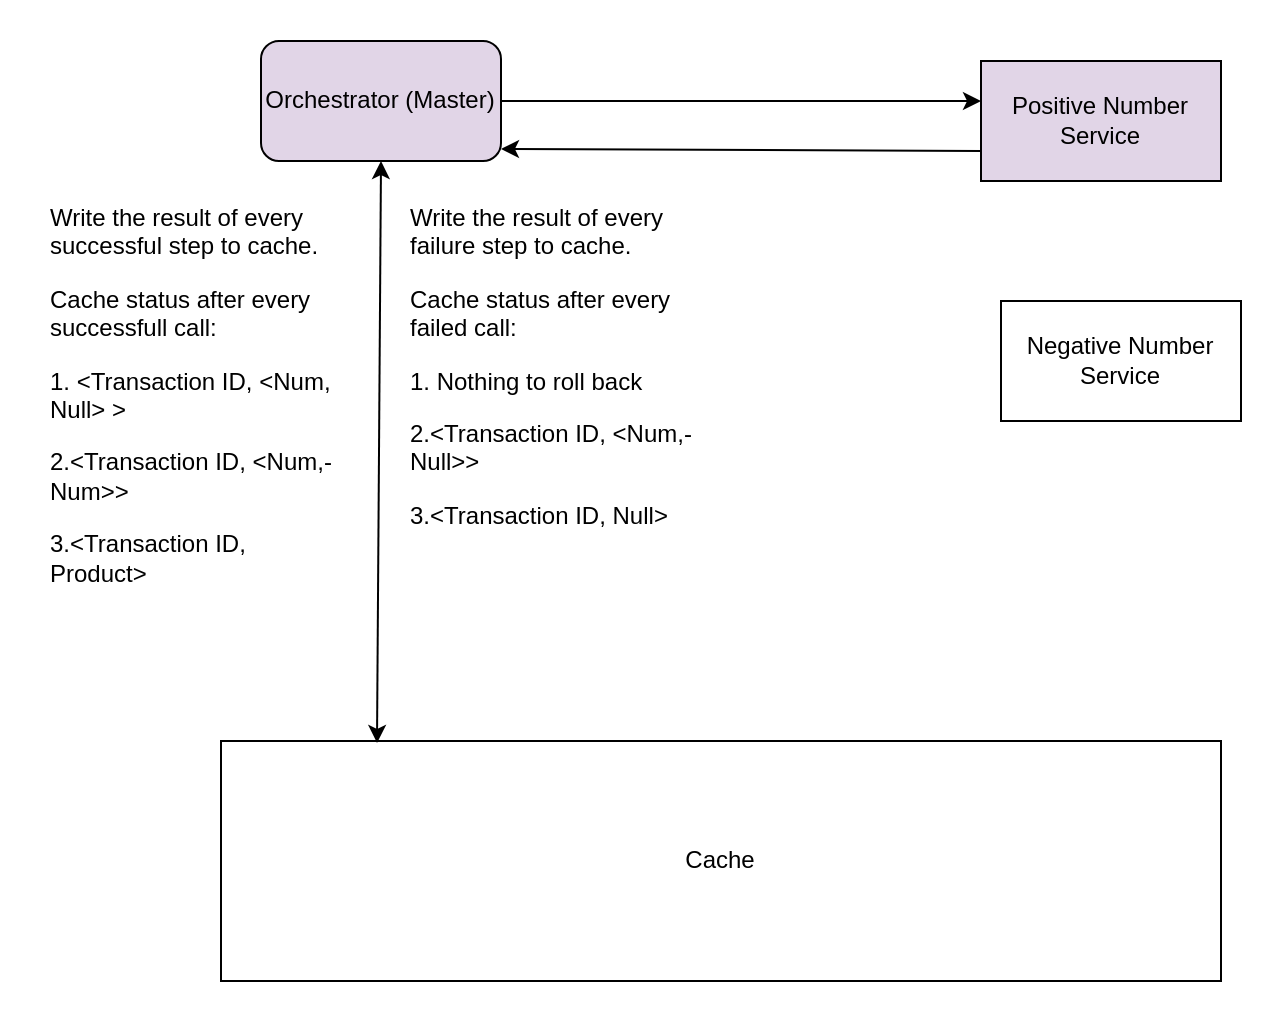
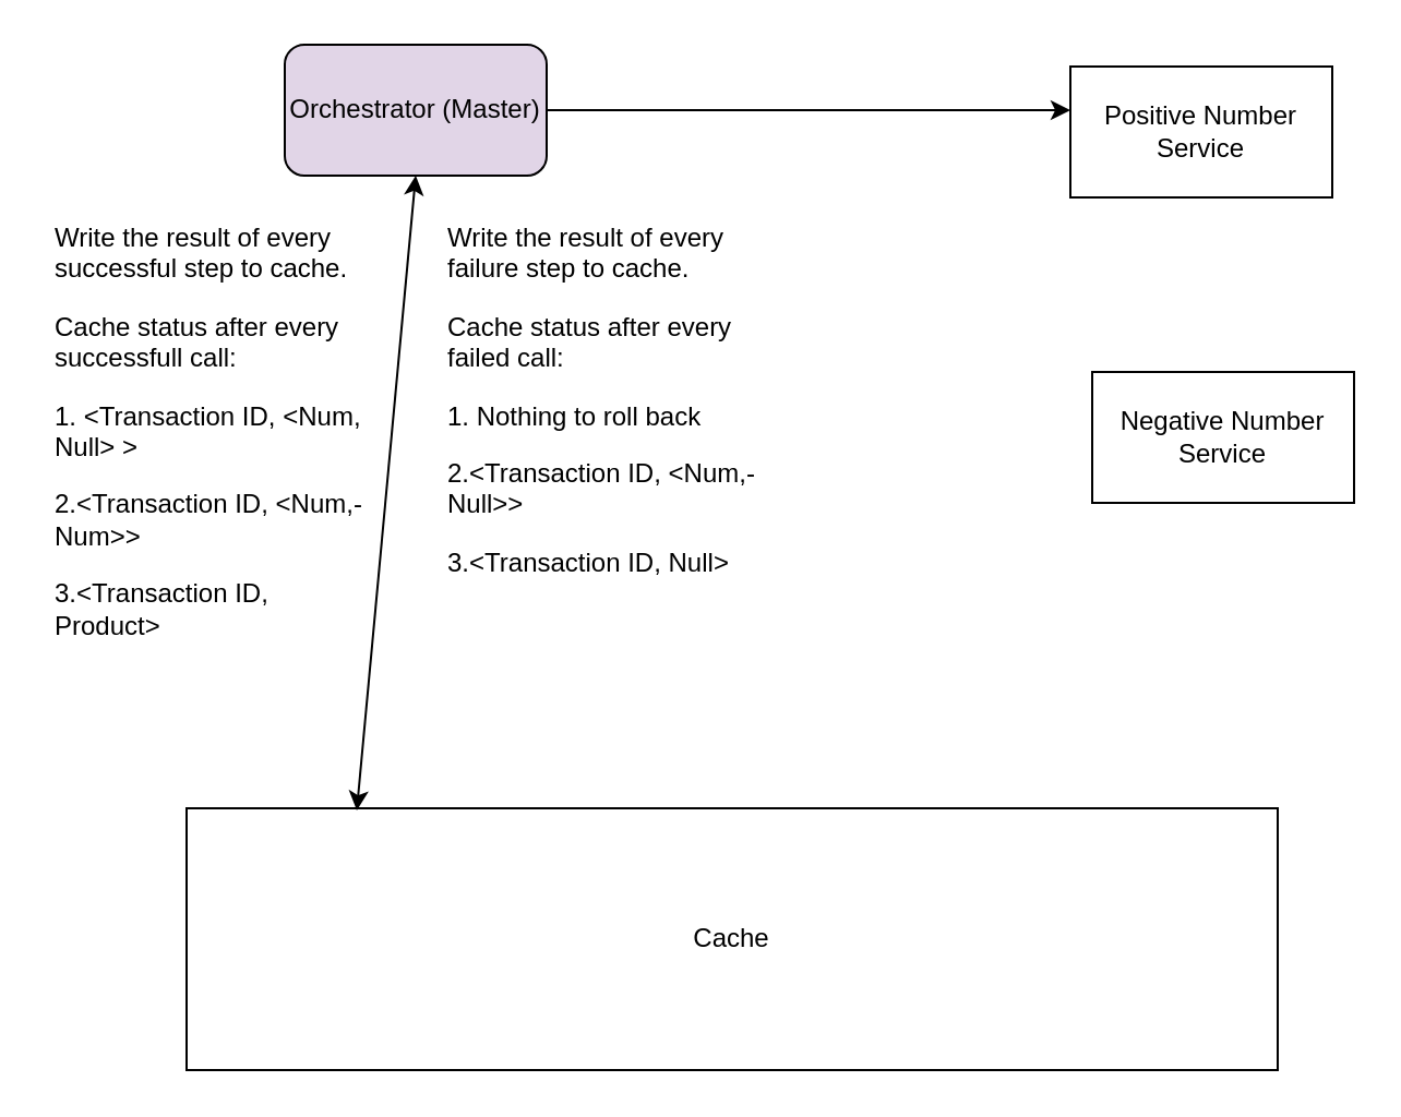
  <mxCell id="0" />
  <mxCell id="1" parent="0" />
- <mxCell id="2" value="Positive Number Service" style="rounded=0;whiteSpace=wrap;html=1;fillColor=#e1d5e7;" parent="1" vertex="1"><mxGeometry x="490" y="30" width="120" height="60" as="geometry" /></mxCell>
- <mxCell id="3" value="Negative Number Service" style="rounded=0;whiteSpace=wrap;html=1;" parent="1" vertex="1"><mxGeometry x="500" y="150" width="120" height="60" as="geometry" /></mxCell>
- <mxCell id="4" value="Cache" style="rounded=0;whiteSpace=wrap;html=1;" parent="1" vertex="1"><mxGeometry x="110" y="370" width="500" height="120" as="geometry" /></mxCell>
+ <mxCell id="2" value="Positive Number Service" style="rounded=0;whiteSpace=wrap;html=1;" parent="1" vertex="1"><mxGeometry x="490" y="30" width="120" height="60" as="geometry" /></mxCell>
+ <mxCell id="3" value="Negative Number Service" style="rounded=0;whiteSpace=wrap;html=1;" parent="1" vertex="1"><mxGeometry x="500" y="170" width="120" height="60" as="geometry" /></mxCell>
+ <mxCell id="4" value="Cache" style="rounded=0;whiteSpace=wrap;html=1;" parent="1" vertex="1"><mxGeometry x="85" y="370" width="500" height="120" as="geometry" /></mxCell>
  <mxCell id="5" style="edgeStyle=orthogonalEdgeStyle;rounded=0;orthogonalLoop=1;jettySize=auto;html=1;" parent="1" source="6" edge="1"><mxGeometry relative="1" as="geometry"><mxPoint x="490" y="50" as="targetPoint" /></mxGeometry></mxCell>
  <mxCell id="6" value="Orchestrator (Master)" style="rounded=1;whiteSpace=wrap;html=1;fillColor=#e1d5e7;" parent="1" vertex="1"><mxGeometry x="130" y="20" width="120" height="60" as="geometry" /></mxCell>
- <mxCell id="7" value="" style="endArrow=classic;html=1;rounded=0;entryX=1;entryY=0.9;entryDx=0;entryDy=0;exitX=0;exitY=0.75;exitDx=0;exitDy=0;entryPerimeter=0;" parent="1" source="2" target="6" edge="1"><mxGeometry width="50" height="50" relative="1" as="geometry"><mxPoint x="280" y="260" as="sourcePoint" /><mxPoint x="330" y="210" as="targetPoint" /></mxGeometry></mxCell>
  <mxCell id="8" value="" style="endArrow=classic;startArrow=classic;html=1;rounded=0;entryX=0.5;entryY=1;entryDx=0;entryDy=0;exitX=0.156;exitY=0.008;exitDx=0;exitDy=0;exitPerimeter=0;" parent="1" source="4" target="6" edge="1"><mxGeometry width="50" height="50" relative="1" as="geometry"><mxPoint x="180" y="130" as="sourcePoint" /><mxPoint x="230" y="80" as="targetPoint" /></mxGeometry></mxCell>
  <mxCell id="9" value="&lt;p&gt;Write the result of every successful step to cache.&lt;/p&gt;&lt;p&gt;Cache status after every successfull call:&lt;/p&gt;&lt;p&gt;1. &amp;lt;Transaction ID, &amp;lt;Num, Null&amp;gt; &amp;gt;&lt;br&gt;&lt;/p&gt;&lt;p&gt;2.&amp;lt;Transaction ID, &amp;lt;Num,-Num&amp;gt;&amp;gt;&lt;/p&gt;&lt;p&gt;3.&amp;lt;Transaction ID, Product&amp;gt;&lt;br&gt;&lt;/p&gt;&lt;p&gt;&lt;br&gt;&lt;/p&gt;" style="text;html=1;strokeColor=none;fillColor=none;spacing=5;spacingTop=-20;whiteSpace=wrap;overflow=hidden;rounded=0;" parent="1" vertex="1"><mxGeometry x="20" y="100" width="150" height="250" as="geometry" /></mxCell>
  <mxCell id="10" value="&lt;p&gt;Write the result of every failure step to cache.&lt;/p&gt;&lt;p&gt;Cache status after every failed call:&lt;/p&gt;&lt;p&gt;1. Nothing to roll back&lt;br&gt;&lt;/p&gt;&lt;p&gt;2.&amp;lt;Transaction ID, &amp;lt;Num,-Null&amp;gt;&amp;gt;&lt;/p&gt;&lt;p&gt;3.&amp;lt;Transaction ID, Null&amp;gt;&lt;br&gt;&lt;/p&gt;&lt;p&gt;&lt;br&gt;&lt;/p&gt;" style="text;html=1;strokeColor=none;fillColor=none;spacing=5;spacingTop=-20;whiteSpace=wrap;overflow=hidden;rounded=0;" parent="1" vertex="1"><mxGeometry x="200" y="100" width="150" height="250" as="geometry" /></mxCell>
